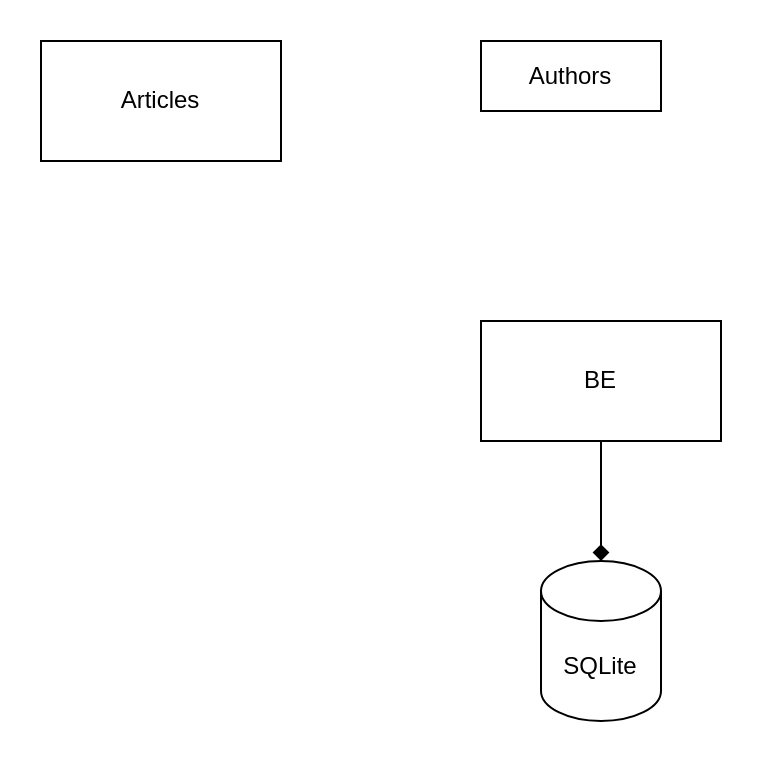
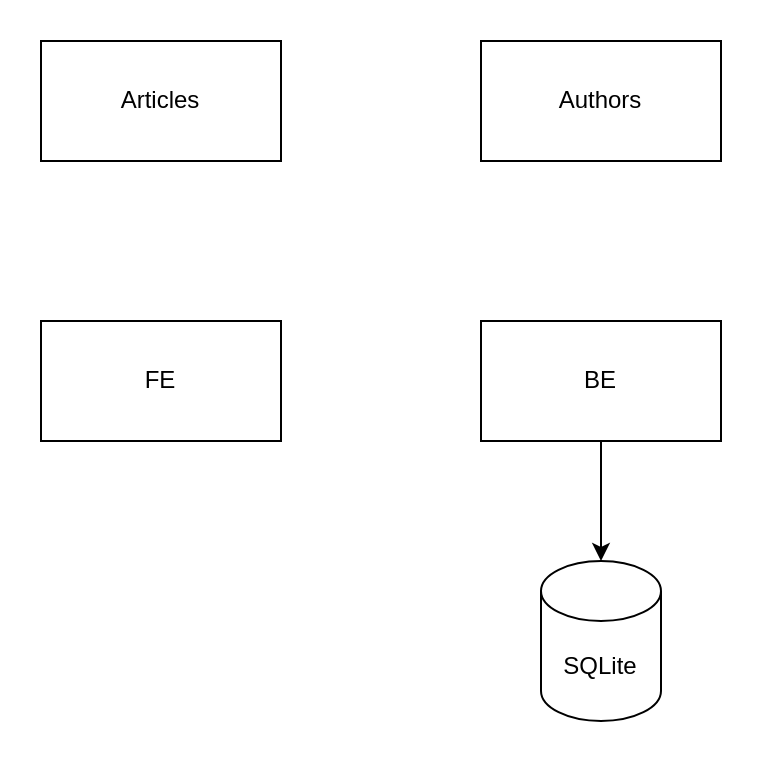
  <mxCell id="0" />
  <mxCell id="1" parent="0" />
  <mxCell id="2" value="Articles" style="rounded=0;whiteSpace=wrap;html=1;" vertex="1" parent="1"><mxGeometry x="20" y="20" width="120" height="60" as="geometry" /></mxCell>
- <mxCell id="3" value="Authors" style="rounded=0;whiteSpace=wrap;html=1;" vertex="1" parent="1"><mxGeometry x="240" y="20" width="90" height="35" as="geometry" /></mxCell>
- <mxCell id="5" style="edgeStyle=orthogonalEdgeStyle;rounded=0;orthogonalLoop=1;jettySize=auto;html=1;entryX=0.5;entryY=0;entryDx=0;entryDy=0;entryPerimeter=0;endArrow=diamond;" edge="1" parent="1" source="6" target="7"><mxGeometry relative="1" as="geometry" /></mxCell>
+ <mxCell id="3" value="Authors" style="rounded=0;whiteSpace=wrap;html=1;" vertex="1" parent="1"><mxGeometry x="240" y="20" width="120" height="60" as="geometry" /></mxCell>
+ <mxCell id="4" value="FE" style="rounded=0;whiteSpace=wrap;html=1;" vertex="1" parent="1"><mxGeometry x="20" y="160" width="120" height="60" as="geometry" /></mxCell>
+ <mxCell id="5" style="edgeStyle=orthogonalEdgeStyle;rounded=0;orthogonalLoop=1;jettySize=auto;html=1;entryX=0.5;entryY=0;entryDx=0;entryDy=0;entryPerimeter=0;" edge="1" parent="1" source="6" target="7"><mxGeometry relative="1" as="geometry" /></mxCell>
  <mxCell id="6" value="BE" style="rounded=0;whiteSpace=wrap;html=1;" vertex="1" parent="1"><mxGeometry x="240" y="160" width="120" height="60" as="geometry" /></mxCell>
  <mxCell id="7" value="SQLite" style="shape=cylinder3;whiteSpace=wrap;html=1;boundedLbl=1;backgroundOutline=1;size=15;" vertex="1" parent="1"><mxGeometry x="270" y="280" width="60" height="80" as="geometry" /></mxCell>
